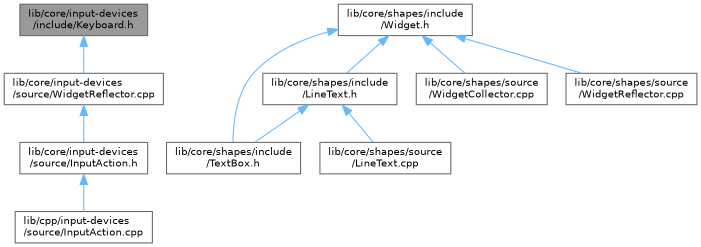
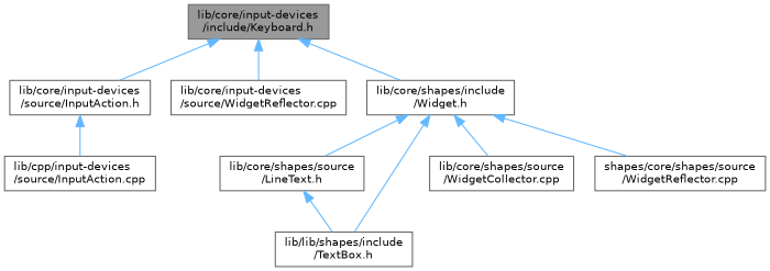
  digraph {
    node [color=grey40 fillcolor=white fontname=Helvetica fontsize=10 shape=box style=filled]
    edge [color=steelblue1 dir=back fontname=Helvetica fontsize=10 labelfontname=Helvetica labelfontsize=10 style=solid]
    n1 [color=gray40 fillcolor=grey60 fontcolor=black height=0.2 label="lib/core/input-devices\l/include/Keyboard.h" width=0.4]
    n2 [height=0.2 label="lib/core/input-devices\l/source/InputAction.h" width=0.4]
    n3 [height=0.2 label="lib/core/input-devices\l/source/WidgetReflector.cpp" width=0.4]
    n4 [height=0.2 label="lib/core/shapes/include\l/Widget.h" width=0.4]
    n5 [height=0.2 label="lib/cpp/input-devices\l/source/InputAction.cpp" width=0.4]
-   n6 [height=0.2 label="lib/core/shapes/include\l/LineText.h" width=0.4]
-   n7 [height=0.2 label="lib/core/shapes/include\l/TextBox.h" width=0.4]
+   n6 [height=0.2 label="lib/core/shapes/source\l/LineText.h" width=0.4]
+   n7 [height=0.2 label="lib/lib/shapes/include\l/TextBox.h" width=0.4]
    n8 [height=0.2 label="lib/core/shapes/source\l/WidgetCollector.cpp" width=0.4]
-   n9 [height=0.2 label="lib/core/shapes/source\l/WidgetReflector.cpp" width=0.4]
-   n10 [height=0.2 label="lib/core/shapes/source\l/LineText.cpp" width=0.4]
-   n3 -> n2
+   n9 [height=0.2 label="shapes/core/shapes/source\l/WidgetReflector.cpp" width=0.4]
+   n1 -> n2
    n1 -> n3
+   n1 -> n4
    n2 -> n5
    n4 -> n6
    n4 -> n7
    n4 -> n8
    n4 -> n9
    n6 -> n7
-   n6 -> n10
  }
